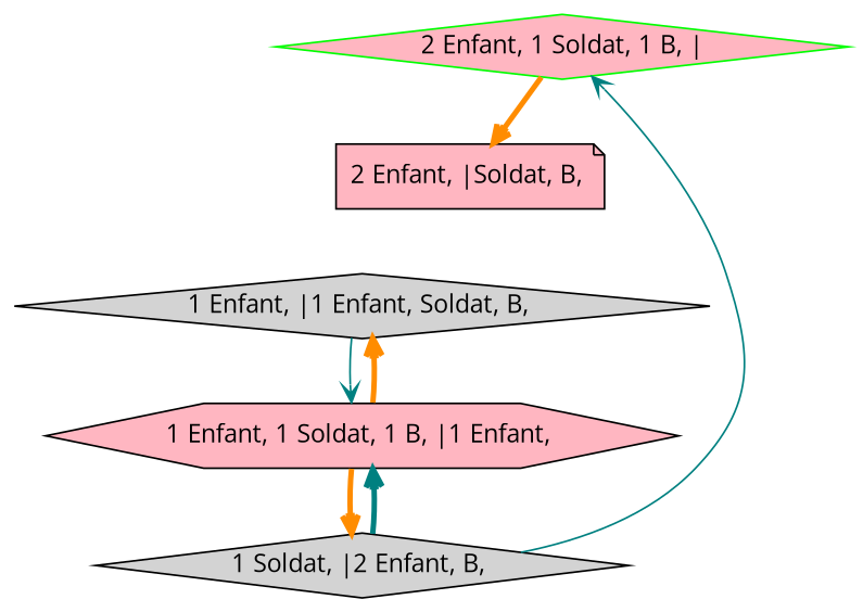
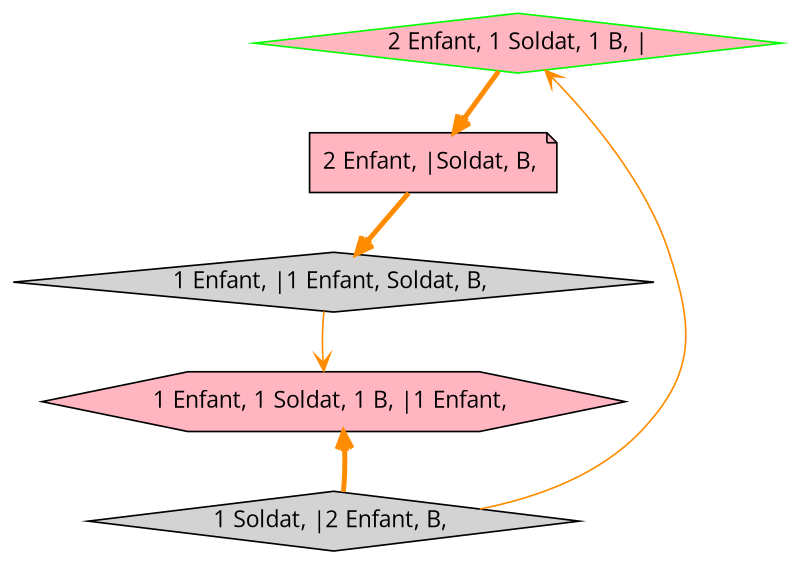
  digraph {
    fontname="Open Sans"
    node [fillcolor=lightpink fontname="Open Sans" shape=diamond style=filled]
    edge [arrowhead=open color=darkorange fontname="Open Sans" penwidth=3]
    n1 [color=green label="2 Enfant, 1 Soldat, 1 B, |"]
    "2 Enfant, |Soldat, B, " [shape=note]
    "1 Soldat, |2 Enfant, B, " [fillcolor=lightgrey]
    "1 Enfant, 1 Soldat, 1 B, |1 Enfant, " [shape=hexagon]
    "1 Enfant, |1 Enfant, Soldat, B, " [fillcolor=lightgrey]
    n1 -> "2 Enfant, |Soldat, B, "
-   "1 Soldat, |2 Enfant, B, " -> n1 [color=teal penwidth=""]
-   "1 Soldat, |2 Enfant, B, " -> "1 Enfant, 1 Soldat, 1 B, |1 Enfant, " [color=teal]
-   "1 Enfant, 1 Soldat, 1 B, |1 Enfant, " -> "1 Soldat, |2 Enfant, B, "
-   "1 Enfant, 1 Soldat, 1 B, |1 Enfant, " -> "1 Enfant, |1 Enfant, Soldat, B, "
-   "1 Enfant, |1 Enfant, Soldat, B, " -> "1 Enfant, 1 Soldat, 1 B, |1 Enfant, " [color=teal penwidth=""]
+   "1 Soldat, |2 Enfant, B, " -> n1 [penwidth=""]
+   "1 Soldat, |2 Enfant, B, " -> "1 Enfant, 1 Soldat, 1 B, |1 Enfant, "
+   "2 Enfant, |Soldat, B, " -> "1 Enfant, |1 Enfant, Soldat, B, "
+   "1 Enfant, |1 Enfant, Soldat, B, " -> "1 Enfant, 1 Soldat, 1 B, |1 Enfant, " [penwidth=""]
  }
